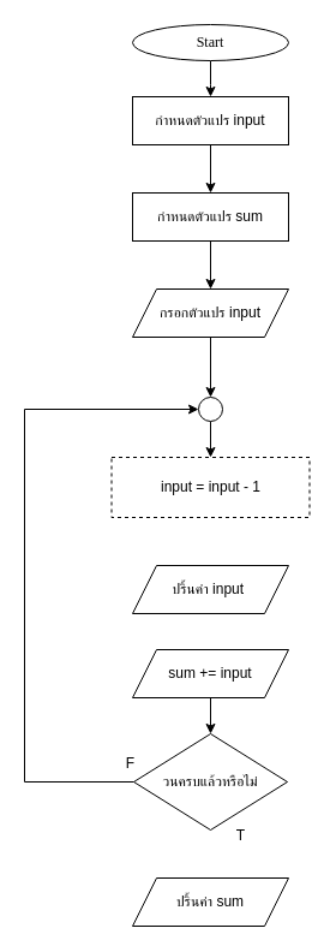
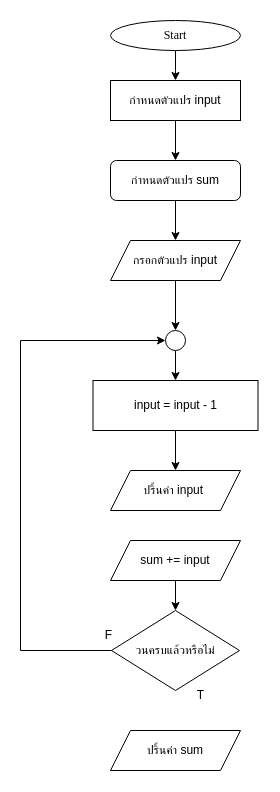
  <mxCell id="0" />
  <mxCell id="1" parent="0" />
  <mxCell id="2" value="" style="edgeStyle=orthogonalEdgeStyle;rounded=0;orthogonalLoop=1;jettySize=auto;html=1;" edge="1" parent="1" source="3"><mxGeometry relative="1" as="geometry"><mxPoint x="175" y="80" as="targetPoint" /></mxGeometry></mxCell>
  <mxCell id="3" value="&lt;font data-font-src=&quot;https://fonts.googleapis.com/css?family=Sarabun&quot; face=&quot;Sarabun&quot;&gt;Start&lt;/font&gt;" style="ellipse;whiteSpace=wrap;html=1;" vertex="1" parent="1"><mxGeometry x="110" y="20" width="130" height="30" as="geometry" /></mxCell>
  <mxCell id="4" value="" style="edgeStyle=orthogonalEdgeStyle;rounded=0;orthogonalLoop=1;jettySize=auto;html=1;" edge="1" parent="1" source="5" target="7"><mxGeometry relative="1" as="geometry" /></mxCell>
- <mxCell id="5" value="กำหนดตัวแปร sum" style="rounded=0;whiteSpace=wrap;html=1;" vertex="1" parent="1"><mxGeometry x="110" y="160" width="130" height="40" as="geometry" /></mxCell>
+ <mxCell id="5" value="กำหนดตัวแปร sum" style="whiteSpace=wrap;html=1;rounded=1;" vertex="1" parent="1"><mxGeometry x="110" y="160" width="130" height="40" as="geometry" /></mxCell>
  <mxCell id="6" value="" style="edgeStyle=orthogonalEdgeStyle;rounded=0;orthogonalLoop=1;jettySize=auto;html=1;entryX=0.5;entryY=0;entryDx=0;entryDy=0;" edge="1" parent="1" source="7" target="16"><mxGeometry relative="1" as="geometry"><mxPoint x="175" y="320" as="targetPoint" /></mxGeometry></mxCell>
  <mxCell id="7" value="กรอกตัวแปร input" style="rounded=0;whiteSpace=wrap;html=1;shape=parallelogram;perimeter=parallelogramPerimeter;fixedSize=1;" vertex="1" parent="1"><mxGeometry x="110" y="240" width="130" height="40" as="geometry" /></mxCell>
- <mxCell id="9" value="input = input - 1" style="rounded=0;whiteSpace=wrap;html=1;dashed=1;" vertex="1" parent="1"><mxGeometry x="92.5" y="380" width="165" height="50" as="geometry" /></mxCell>
+ <mxCell id="8" value="" style="edgeStyle=orthogonalEdgeStyle;rounded=0;orthogonalLoop=1;jettySize=auto;html=1;" edge="1" parent="1" source="9" target="14"><mxGeometry relative="1" as="geometry" /></mxCell>
+ <mxCell id="9" value="input = input - 1" style="rounded=0;whiteSpace=wrap;html=1;" vertex="1" parent="1"><mxGeometry x="92.5" y="380" width="165" height="50" as="geometry" /></mxCell>
  <mxCell id="10" value="" style="edgeStyle=orthogonalEdgeStyle;rounded=0;orthogonalLoop=1;jettySize=auto;html=1;" edge="1" parent="1" source="11" target="5"><mxGeometry relative="1" as="geometry" /></mxCell>
  <mxCell id="11" value="กำหนดตัวแปร input" style="rounded=0;whiteSpace=wrap;html=1;" vertex="1" parent="1"><mxGeometry x="110" y="80" width="130" height="40" as="geometry" /></mxCell>
  <mxCell id="12" style="edgeStyle=orthogonalEdgeStyle;rounded=0;orthogonalLoop=1;jettySize=auto;html=1;entryX=0;entryY=0.5;entryDx=0;entryDy=0;" edge="1" parent="1" source="13" target="16"><mxGeometry relative="1" as="geometry"><Array as="points"><mxPoint x="20" y="650" /><mxPoint x="20" y="340" /></Array></mxGeometry></mxCell>
  <mxCell id="13" value="วนครบแล้วหรือไม่" style="rhombus;whiteSpace=wrap;html=1;" vertex="1" parent="1"><mxGeometry x="111" y="610" width="128" height="80" as="geometry" /></mxCell>
  <mxCell id="14" value="ปริ้นค่า input&amp;nbsp;" style="rounded=0;whiteSpace=wrap;html=1;shape=parallelogram;perimeter=parallelogramPerimeter;fixedSize=1;" vertex="1" parent="1"><mxGeometry x="110" y="470" width="130" height="40" as="geometry" /></mxCell>
  <mxCell id="15" value="" style="edgeStyle=orthogonalEdgeStyle;rounded=0;orthogonalLoop=1;jettySize=auto;html=1;" edge="1" parent="1" source="16" target="9"><mxGeometry relative="1" as="geometry" /></mxCell>
  <mxCell id="16" value="" style="ellipse;whiteSpace=wrap;html=1;aspect=fixed;" vertex="1" parent="1"><mxGeometry x="165" y="330" width="20" height="20" as="geometry" /></mxCell>
  <mxCell id="17" value="ปริ้นค่า sum" style="rounded=0;whiteSpace=wrap;html=1;shape=parallelogram;perimeter=parallelogramPerimeter;fixedSize=1;" vertex="1" parent="1"><mxGeometry x="110" y="730" width="130" height="40" as="geometry" /></mxCell>
  <mxCell id="18" value="" style="edgeStyle=orthogonalEdgeStyle;rounded=0;orthogonalLoop=1;jettySize=auto;html=1;" edge="1" parent="1" source="19" target="13"><mxGeometry relative="1" as="geometry" /></mxCell>
  <mxCell id="19" value="sum += input" style="rounded=0;whiteSpace=wrap;html=1;shape=parallelogram;perimeter=parallelogramPerimeter;fixedSize=1;" vertex="1" parent="1"><mxGeometry x="110" y="540" width="130" height="40" as="geometry" /></mxCell>
  <mxCell id="20" value="T" style="text;html=1;align=center;verticalAlign=middle;resizable=0;points=[];autosize=1;strokeColor=none;fillColor=none;" vertex="1" parent="1"><mxGeometry x="185" y="680" width="30" height="30" as="geometry" /></mxCell>
  <mxCell id="21" value="F" style="text;html=1;align=center;verticalAlign=middle;resizable=0;points=[];autosize=1;strokeColor=none;fillColor=none;" vertex="1" parent="1"><mxGeometry x="92.5" y="620" width="30" height="30" as="geometry" /></mxCell>
